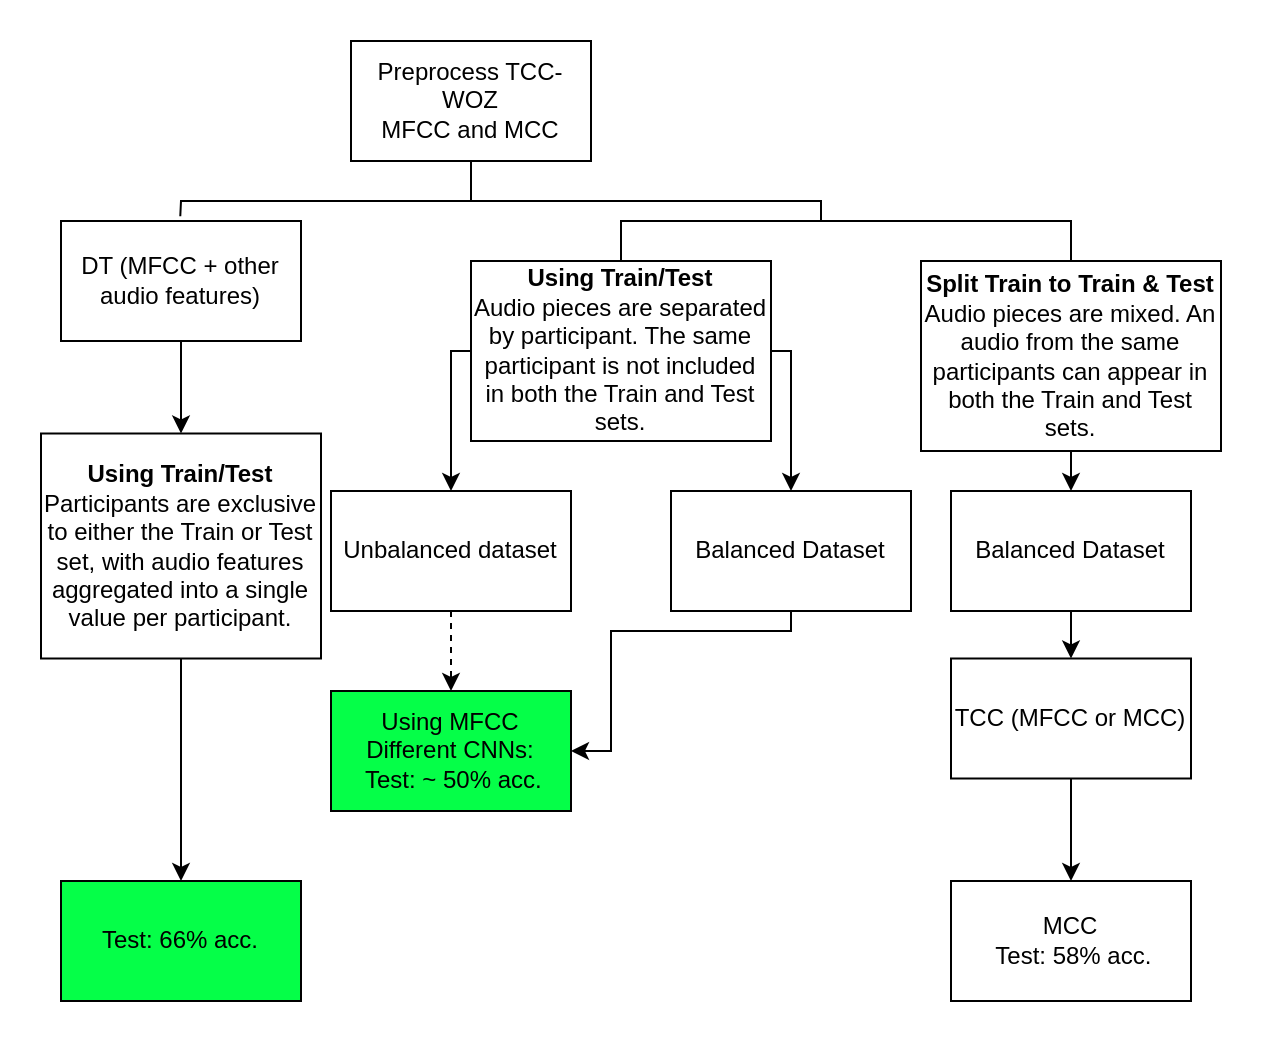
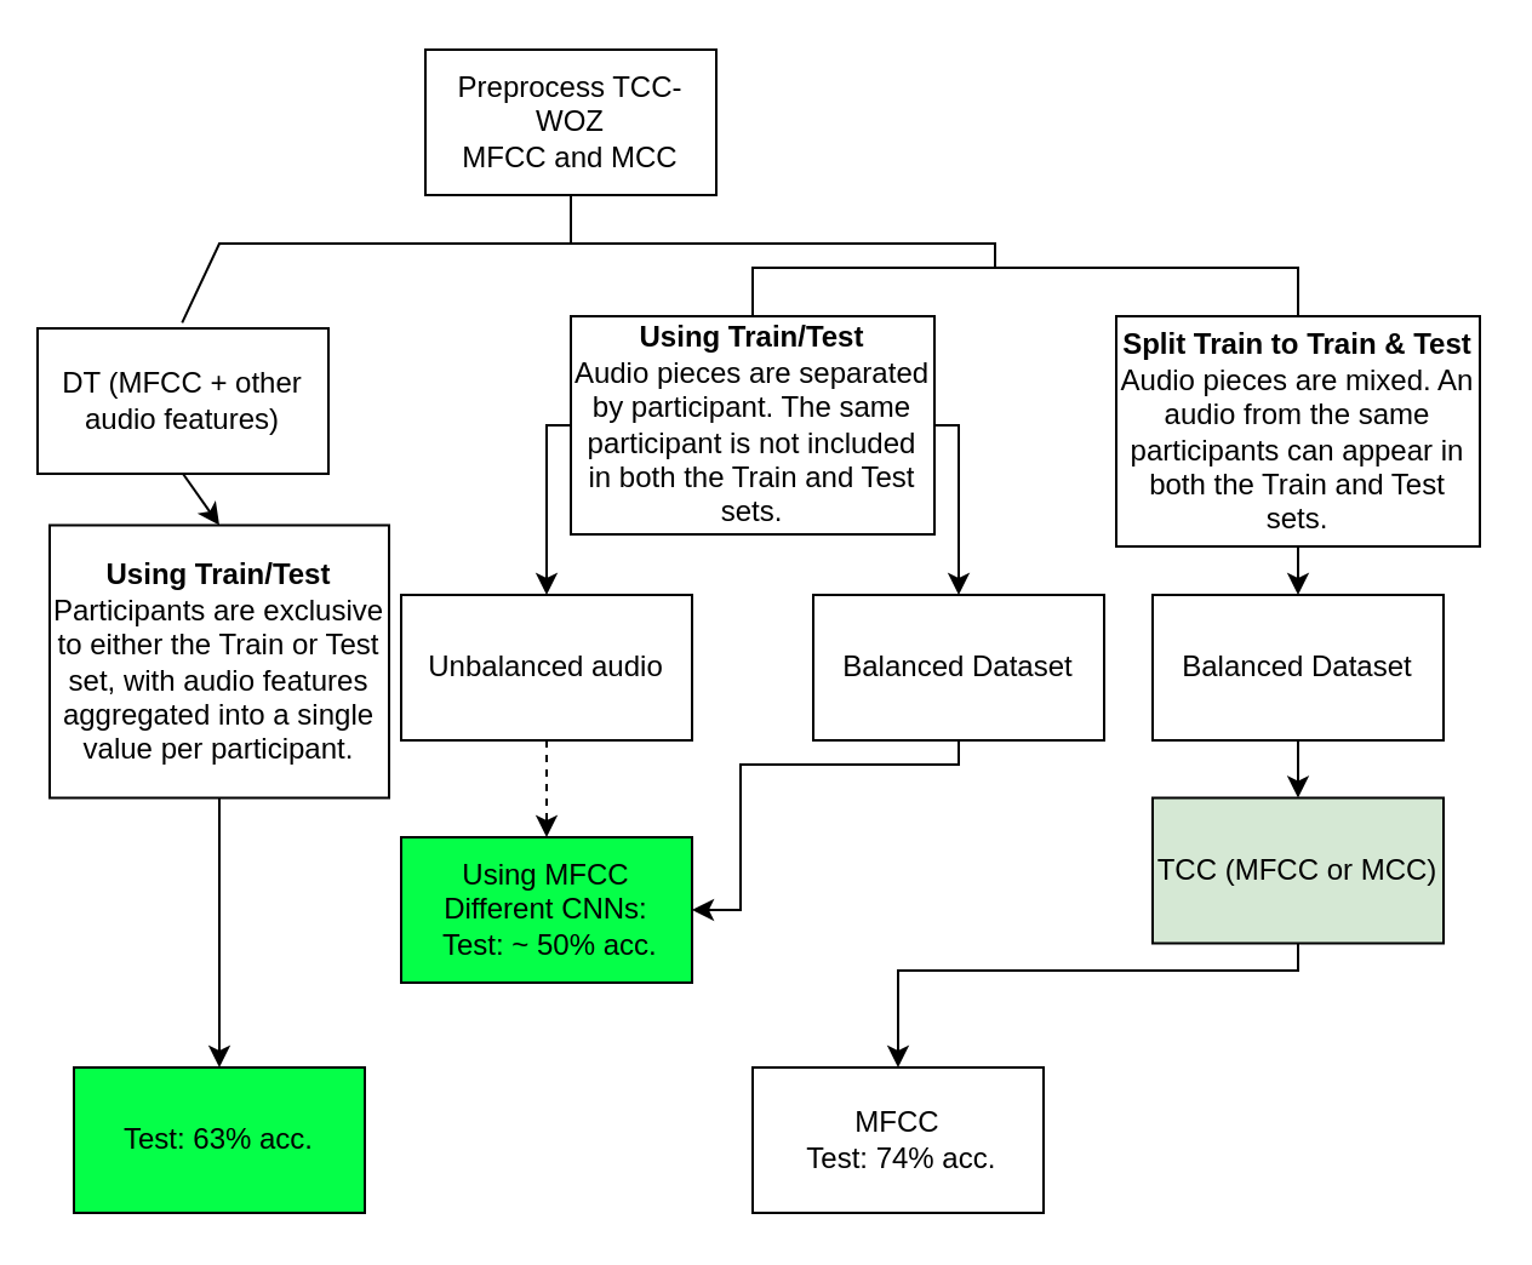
  <mxCell id="0" />
  <mxCell id="1" parent="0" />
  <mxCell id="2" value="Preprocess TCC-WOZ&lt;div&gt;MFCC and MCC&lt;/div&gt;" style="rounded=0;whiteSpace=wrap;html=1;" parent="1" vertex="1"><mxGeometry x="175" y="20" width="120" height="60" as="geometry" /></mxCell>
  <mxCell id="3" value="&lt;b&gt;Using Train/Test&lt;/b&gt;&lt;div&gt;Audio pieces are separated by participant. The same participant is not included in both the Train and Test sets.&lt;br&gt;&lt;/div&gt;" style="rounded=0;whiteSpace=wrap;html=1;" parent="1" vertex="1"><mxGeometry x="235" y="130" width="150" height="90" as="geometry" /></mxCell>
- <mxCell id="4" value="Unbalanced dataset" style="rounded=0;whiteSpace=wrap;html=1;" parent="1" vertex="1"><mxGeometry x="165" y="245" width="120" height="60" as="geometry" /></mxCell>
+ <mxCell id="4" value="Unbalanced audio" style="rounded=0;whiteSpace=wrap;html=1;" parent="1" vertex="1"><mxGeometry x="165" y="245" width="120" height="60" as="geometry" /></mxCell>
  <mxCell id="5" value="Balanced Dataset" style="rounded=0;whiteSpace=wrap;html=1;" parent="1" vertex="1"><mxGeometry x="335" y="245" width="120" height="60" as="geometry" /></mxCell>
  <mxCell id="6" value="&lt;div&gt;Using MFCC&lt;/div&gt;Different CNNs:&lt;div&gt;&amp;nbsp;Test: ~ 50% acc.&lt;/div&gt;" style="rounded=0;whiteSpace=wrap;html=1;fillColor=#05ff48;" parent="1" vertex="1"><mxGeometry x="165" y="345" width="120" height="60" as="geometry" /></mxCell>
  <mxCell id="7" value="&lt;b&gt;Split Train to Train &amp;amp; Test&lt;/b&gt; Audio pieces are mixed. An audio from the same participants can appear in both the Train and Test sets." style="rounded=0;whiteSpace=wrap;html=1;" parent="1" vertex="1"><mxGeometry x="460" y="130" width="150" height="95" as="geometry" /></mxCell>
  <mxCell id="8" value="Balanced Dataset" style="rounded=0;whiteSpace=wrap;html=1;" parent="1" vertex="1"><mxGeometry x="475" y="245" width="120" height="60" as="geometry" /></mxCell>
+ <mxCell id="9" value="&lt;div&gt;MFCC&lt;/div&gt;&lt;div&gt;&amp;nbsp;Test:&amp;nbsp;&lt;span style=&quot;background-color: initial;&quot;&gt;74% acc.&lt;/span&gt;&lt;/div&gt;" style="rounded=0;whiteSpace=wrap;html=1;fillColor=none;" parent="1" vertex="1"><mxGeometry x="310" y="440" width="120" height="60" as="geometry" /></mxCell>
  <mxCell id="10" value="" style="endArrow=none;html=1;rounded=0;entryX=0.5;entryY=0;entryDx=0;entryDy=0;exitX=0.5;exitY=0;exitDx=0;exitDy=0;" parent="1" source="3" target="7" edge="1"><mxGeometry width="50" height="50" relative="1" as="geometry"><mxPoint x="255" y="125" as="sourcePoint" /><mxPoint x="305" y="75" as="targetPoint" /><Array as="points"><mxPoint x="310" y="110" /><mxPoint x="420" y="110" /><mxPoint x="535" y="110" /></Array></mxGeometry></mxCell>
  <mxCell id="11" value="" style="endArrow=none;html=1;rounded=0;entryX=0.5;entryY=1;entryDx=0;entryDy=0;" parent="1" target="2" edge="1"><mxGeometry width="50" height="50" relative="1" as="geometry"><mxPoint x="235" y="100" as="sourcePoint" /><mxPoint x="240" y="110" as="targetPoint" /></mxGeometry></mxCell>
  <mxCell id="12" value="" style="endArrow=classic;html=1;rounded=0;exitX=0;exitY=0.5;exitDx=0;exitDy=0;entryX=0.5;entryY=0;entryDx=0;entryDy=0;" parent="1" source="3" target="4" edge="1"><mxGeometry width="50" height="50" relative="1" as="geometry"><mxPoint x="355" y="295" as="sourcePoint" /><mxPoint x="405" y="245" as="targetPoint" /><Array as="points"><mxPoint x="225" y="175" /></Array></mxGeometry></mxCell>
  <mxCell id="13" value="" style="endArrow=classic;html=1;rounded=0;exitX=1;exitY=0.5;exitDx=0;exitDy=0;entryX=0.5;entryY=0;entryDx=0;entryDy=0;" parent="1" source="3" target="5" edge="1"><mxGeometry width="50" height="50" relative="1" as="geometry"><mxPoint x="255" y="185" as="sourcePoint" /><mxPoint x="235" y="245" as="targetPoint" /><Array as="points"><mxPoint x="395" y="175" /></Array></mxGeometry></mxCell>
  <mxCell id="14" value="" style="endArrow=classic;html=1;rounded=0;exitX=0.5;exitY=1;exitDx=0;exitDy=0;" parent="1" source="7" target="8" edge="1"><mxGeometry width="50" height="50" relative="1" as="geometry"><mxPoint x="355" y="295" as="sourcePoint" /><mxPoint x="405" y="245" as="targetPoint" /></mxGeometry></mxCell>
- <mxCell id="15" value="&lt;div&gt;MCC&lt;/div&gt;&lt;div&gt;&amp;nbsp;Test: 58&lt;span style=&quot;background-color: initial;&quot;&gt;% acc.&lt;/span&gt;&lt;/div&gt;" style="rounded=0;whiteSpace=wrap;html=1;" parent="1" vertex="1"><mxGeometry x="475" y="440" width="120" height="60" as="geometry" /></mxCell>
  <mxCell id="16" value="" style="endArrow=classic;html=1;rounded=0;exitX=0.5;exitY=1;exitDx=0;exitDy=0;entryX=1;entryY=0.5;entryDx=0;entryDy=0;" parent="1" source="5" target="6" edge="1"><mxGeometry width="50" height="50" relative="1" as="geometry"><mxPoint x="465" y="405" as="sourcePoint" /><mxPoint x="515" y="355" as="targetPoint" /><Array as="points"><mxPoint x="395" y="315" /><mxPoint x="305" y="315" /><mxPoint x="305" y="375" /></Array></mxGeometry></mxCell>
  <mxCell id="17" value="" style="endArrow=classic;html=1;rounded=0;entryX=0.5;entryY=0;entryDx=0;entryDy=0;" parent="1" target="19" edge="1"><mxGeometry width="50" height="50" relative="1" as="geometry"><mxPoint x="535" y="305" as="sourcePoint" /><mxPoint x="515" y="355" as="targetPoint" /></mxGeometry></mxCell>
  <mxCell id="18" value="" style="endArrow=classic;html=1;rounded=0;exitX=0.5;exitY=1;exitDx=0;exitDy=0;dashed=1;" parent="1" source="4" target="6" edge="1"><mxGeometry width="50" height="50" relative="1" as="geometry"><mxPoint x="465" y="405" as="sourcePoint" /><mxPoint x="515" y="355" as="targetPoint" /></mxGeometry></mxCell>
- <mxCell id="19" value="TCC (MFCC or MCC)" style="rounded=0;whiteSpace=wrap;html=1;" parent="1" vertex="1"><mxGeometry x="475" y="328.75" width="120" height="60" as="geometry" /></mxCell>
- <mxCell id="20" value="DT (MFCC + other audio features)" style="rounded=0;whiteSpace=wrap;html=1;" parent="1" vertex="1"><mxGeometry x="30" y="110" width="120" height="60" as="geometry" /></mxCell>
+ <mxCell id="19" value="TCC (MFCC or MCC)" style="rounded=0;whiteSpace=wrap;html=1;fillColor=#d5e8d4;" parent="1" vertex="1"><mxGeometry x="475" y="328.75" width="120" height="60" as="geometry" /></mxCell>
+ <mxCell id="20" value="DT (MFCC + other audio features)" style="rounded=0;whiteSpace=wrap;html=1;" parent="1" vertex="1"><mxGeometry x="15" y="135" width="120" height="60" as="geometry" /></mxCell>
  <mxCell id="21" value="&lt;div&gt;&lt;strong&gt;Using Train/Test&lt;/strong&gt;&lt;/div&gt;&lt;div&gt;Participants are exclusive to either the Train or Test set, with audio features aggregated into a single value per participant.&lt;br&gt;&lt;/div&gt;" style="rounded=0;whiteSpace=wrap;html=1;" parent="1" vertex="1"><mxGeometry x="20" y="216.25" width="140" height="112.5" as="geometry" /></mxCell>
  <mxCell id="22" value="" style="endArrow=classic;html=1;rounded=0;exitX=0.5;exitY=1;exitDx=0;exitDy=0;entryX=0.5;entryY=0;entryDx=0;entryDy=0;" parent="1" source="20" target="21" edge="1"><mxGeometry width="50" height="50" relative="1" as="geometry"><mxPoint x="300" y="290" as="sourcePoint" /><mxPoint x="350" y="240" as="targetPoint" /></mxGeometry></mxCell>
- <mxCell id="23" value="&lt;div&gt;&lt;span style=&quot;background-color: initial;&quot;&gt;Test: 66&lt;/span&gt;&lt;span style=&quot;background-color: initial;&quot;&gt;% acc.&lt;/span&gt;&lt;br&gt;&lt;/div&gt;" style="rounded=0;whiteSpace=wrap;html=1;fillColor=#05FF48;" parent="1" vertex="1"><mxGeometry x="30" y="440" width="120" height="60" as="geometry" /></mxCell>
+ <mxCell id="23" value="&lt;div&gt;&lt;span style=&quot;background-color: initial;&quot;&gt;Test: 63&lt;/span&gt;&lt;span style=&quot;background-color: initial;&quot;&gt;% acc.&lt;/span&gt;&lt;br&gt;&lt;/div&gt;" style="rounded=0;whiteSpace=wrap;html=1;fillColor=#05FF48;" parent="1" vertex="1"><mxGeometry x="30" y="440" width="120" height="60" as="geometry" /></mxCell>
  <mxCell id="24" value="" style="endArrow=classic;html=1;rounded=0;exitX=0.5;exitY=1;exitDx=0;exitDy=0;entryX=0.5;entryY=0;entryDx=0;entryDy=0;" parent="1" source="21" target="23" edge="1"><mxGeometry width="50" height="50" relative="1" as="geometry"><mxPoint x="300" y="290" as="sourcePoint" /><mxPoint x="350" y="240" as="targetPoint" /></mxGeometry></mxCell>
  <mxCell id="25" value="" style="endArrow=none;html=1;rounded=0;exitX=0.497;exitY=-0.039;exitDx=0;exitDy=0;exitPerimeter=0;" parent="1" source="20" edge="1"><mxGeometry width="50" height="50" relative="1" as="geometry"><mxPoint x="90" y="100" as="sourcePoint" /><mxPoint x="410" y="110" as="targetPoint" /><Array as="points"><mxPoint x="90" y="100" /><mxPoint x="410" y="100" /></Array></mxGeometry></mxCell>
- <mxCell id="26" value="" style="endArrow=classic;html=1;rounded=0;entryX=0.5;entryY=0;entryDx=0;entryDy=0;exitX=0.5;exitY=1;exitDx=0;exitDy=0;" parent="1" source="19" target="15" edge="1"><mxGeometry width="50" height="50" relative="1" as="geometry"><mxPoint x="510" y="440" as="sourcePoint" /><mxPoint x="560" y="390" as="targetPoint" /></mxGeometry></mxCell>
+ <mxCell id="27" value="" style="endArrow=classic;html=1;rounded=0;entryX=0.5;entryY=0;entryDx=0;entryDy=0;exitX=0.5;exitY=1;exitDx=0;exitDy=0;" parent="1" source="19" target="9" edge="1"><mxGeometry width="50" height="50" relative="1" as="geometry"><mxPoint x="530" y="390" as="sourcePoint" /><mxPoint x="560" y="390" as="targetPoint" /><Array as="points"><mxPoint x="535" y="400" /><mxPoint x="370" y="400" /></Array></mxGeometry></mxCell>
